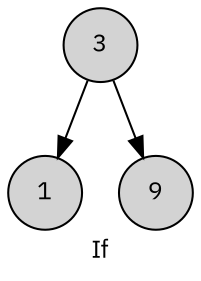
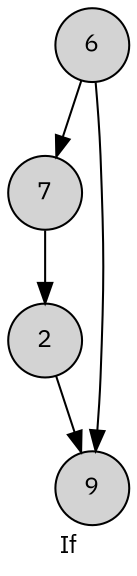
  digraph {
    fontname="IBM Plex Sans"
    fontsize=12
    label=If
    node [fontname="IBM Plex Sans" fontsize=12 shape=circle style=filled]
    edge [fontname="IBM Plex Sans" fontsize=12]
-   1
+   1 [label=7]
+   2
    n3 [label=9]
-   3
+   3 [label=6]
+   1 -> 2
+   2 -> n3
    3 -> 1
    3 -> n3
  }
